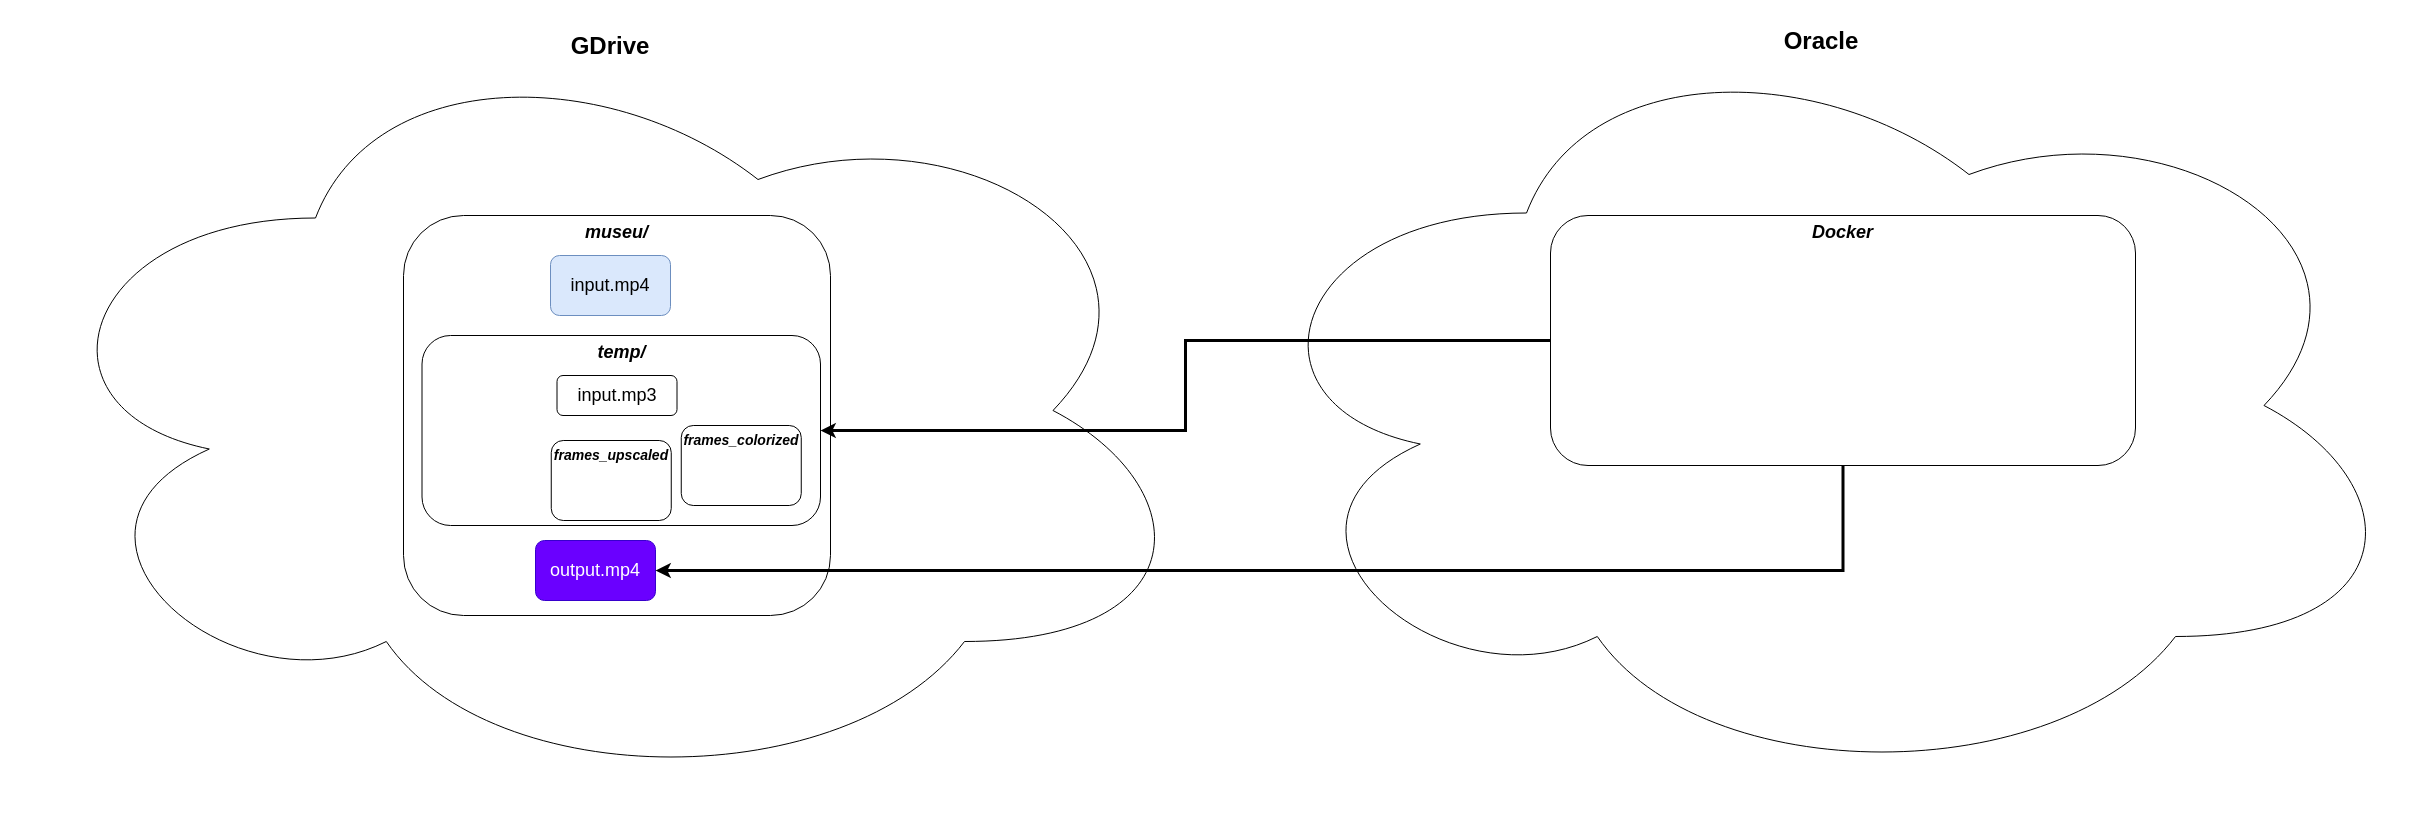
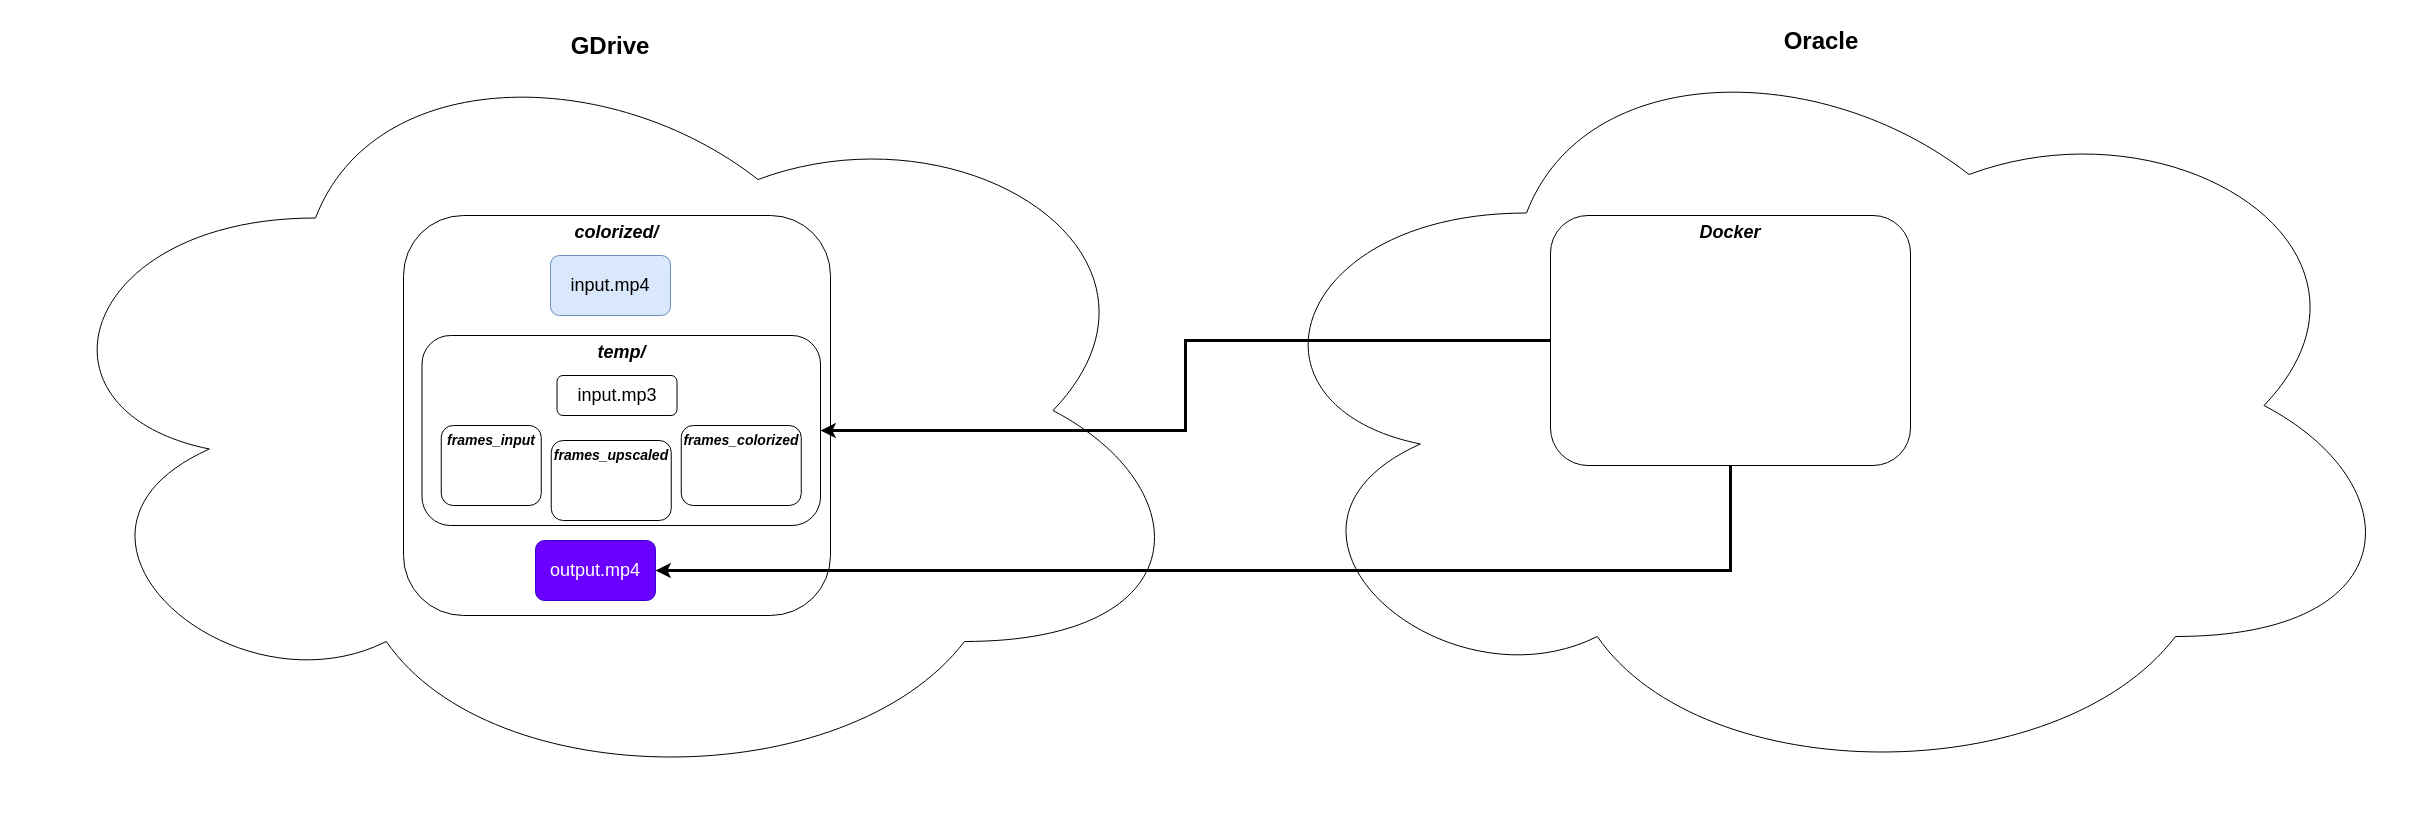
  <mxCell id="0" />
  <mxCell id="1" parent="0" />
  <mxCell id="2" value="GDrive" style="ellipse;shape=cloud;whiteSpace=wrap;html=1;rounded=1;fontSize=24;horizontal=1;verticalAlign=top;fontStyle=1" vertex="1" parent="1"><mxGeometry x="20" y="25" width="1180" height="770" as="geometry" /></mxCell>
- <mxCell id="3" value="museu/" style="whiteSpace=wrap;html=1;rounded=1;verticalAlign=top;fontSize=18;fontStyle=3" vertex="1" parent="1"><mxGeometry x="403" y="215" width="427" height="400" as="geometry" /></mxCell>
+ <mxCell id="3" value="colorized/" style="whiteSpace=wrap;html=1;rounded=1;verticalAlign=top;fontSize=18;fontStyle=3" vertex="1" parent="1"><mxGeometry x="403" y="215" width="427" height="400" as="geometry" /></mxCell>
  <mxCell id="4" value="input.mp4" style="rounded=1;whiteSpace=wrap;html=1;fontSize=18;fillColor=#dae8fc;strokeColor=#6c8ebf;" vertex="1" parent="1"><mxGeometry x="550" y="255" width="120" height="60" as="geometry" /></mxCell>
  <mxCell id="5" value="temp/" style="whiteSpace=wrap;html=1;rounded=1;verticalAlign=top;fontSize=18;fontStyle=3" vertex="1" parent="1"><mxGeometry x="421.5" y="335" width="398.5" height="190" as="geometry" /></mxCell>
+ <mxCell id="6" value="frames_input" style="whiteSpace=wrap;html=1;rounded=1;verticalAlign=top;fontSize=14;fontStyle=3" vertex="1" parent="1"><mxGeometry x="440.75" y="425" width="100" height="80" as="geometry" /></mxCell>
  <mxCell id="7" value="frames_upscaled" style="whiteSpace=wrap;html=1;rounded=1;verticalAlign=top;fontSize=14;fontStyle=3" vertex="1" parent="1"><mxGeometry x="550.75" y="440" width="120" height="80" as="geometry" /></mxCell>
  <mxCell id="8" value="frames_colorized" style="whiteSpace=wrap;html=1;rounded=1;verticalAlign=top;fontSize=14;fontStyle=3" vertex="1" parent="1"><mxGeometry x="680.75" y="425" width="120" height="80" as="geometry" /></mxCell>
  <mxCell id="9" value="output.mp4" style="rounded=1;whiteSpace=wrap;html=1;fontSize=18;fillColor=#6a00ff;strokeColor=#3700CC;fontColor=#ffffff;" vertex="1" parent="1"><mxGeometry x="535" y="540" width="120" height="60" as="geometry" /></mxCell>
  <mxCell id="10" value="Oracle" style="ellipse;shape=cloud;whiteSpace=wrap;html=1;rounded=1;fontSize=24;horizontal=1;verticalAlign=top;fontStyle=1" vertex="1" parent="1"><mxGeometry x="1231" y="20" width="1180" height="770" as="geometry" /></mxCell>
  <mxCell id="11" style="edgeStyle=orthogonalEdgeStyle;shape=connector;rounded=0;orthogonalLoop=1;jettySize=auto;html=1;exitX=0;exitY=0.5;exitDx=0;exitDy=0;entryX=1;entryY=0.5;entryDx=0;entryDy=0;labelBackgroundColor=default;strokeColor=default;strokeWidth=3;fontFamily=Helvetica;fontSize=14;fontColor=default;endArrow=classic;" edge="1" parent="1" source="13" target="5"><mxGeometry relative="1" as="geometry" /></mxCell>
  <mxCell id="12" style="edgeStyle=orthogonalEdgeStyle;shape=connector;rounded=0;orthogonalLoop=1;jettySize=auto;html=1;exitX=0.5;exitY=1;exitDx=0;exitDy=0;entryX=1;entryY=0.5;entryDx=0;entryDy=0;labelBackgroundColor=default;strokeColor=default;strokeWidth=3;fontFamily=Helvetica;fontSize=14;fontColor=default;endArrow=classic;" edge="1" parent="1" source="13" target="9"><mxGeometry relative="1" as="geometry" /></mxCell>
- <mxCell id="13" value="Docker" style="whiteSpace=wrap;html=1;rounded=1;verticalAlign=top;fontSize=18;fontStyle=3" vertex="1" parent="1"><mxGeometry x="1550" y="215" width="585" height="250" as="geometry" /></mxCell>
+ <mxCell id="13" value="Docker" style="whiteSpace=wrap;html=1;rounded=1;verticalAlign=top;fontSize=18;fontStyle=3" vertex="1" parent="1"><mxGeometry x="1550" y="215" width="360" height="250" as="geometry" /></mxCell>
  <mxCell id="14" value="input.mp3" style="rounded=1;whiteSpace=wrap;html=1;fontSize=18;" vertex="1" parent="1"><mxGeometry x="556.5" y="375" width="120" height="40" as="geometry" /></mxCell>
